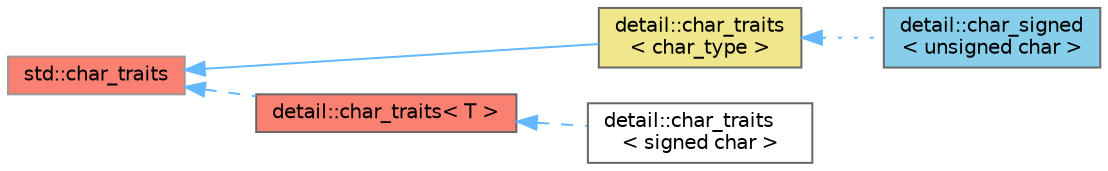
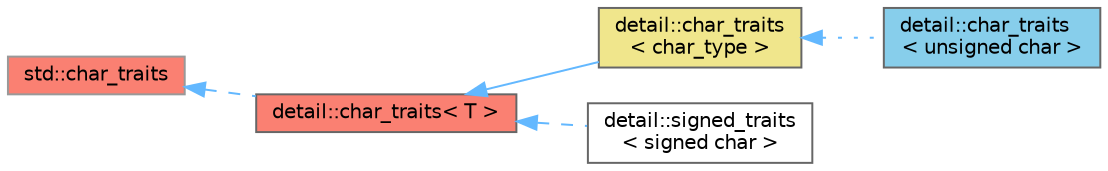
  digraph {
    rankdir=LR
    node [color=grey40 fillcolor=salmon fontname=Helvetica fontsize=10 shape=box style=filled]
    edge [color=steelblue1 dir=back fontname=Helvetica fontsize=10 labelfontname=Helvetica labelfontsize=10 style=dashed]
    n1 [color=grey60 height=0.2 label="std::char_traits" width=0.4]
    n2 [fillcolor=khaki height=0.2 label="detail::char_traits\l\< char_type \>" width=0.4]
    n3 [height=0.2 label="detail::char_traits\< T \>" width=0.4]
-   n4 [fillcolor=skyblue height=0.2 label="detail::char_signed\l\< unsigned char \>" width=0.4]
-   n5 [fillcolor=white height=0.2 label="detail::char_traits\l\< signed char \>" width=0.4]
-   n1 -> n2 [style=solid]
+   n4 [fillcolor=skyblue height=0.2 label="detail::char_traits\l\< unsigned char \>" width=0.4]
+   n5 [fillcolor=white height=0.2 label="detail::signed_traits\l\< signed char \>" width=0.4]
+   n3 -> n2 [style=solid]
    n1 -> n3
    n2 -> n4 [style=dotted]
    n3 -> n5
  }
